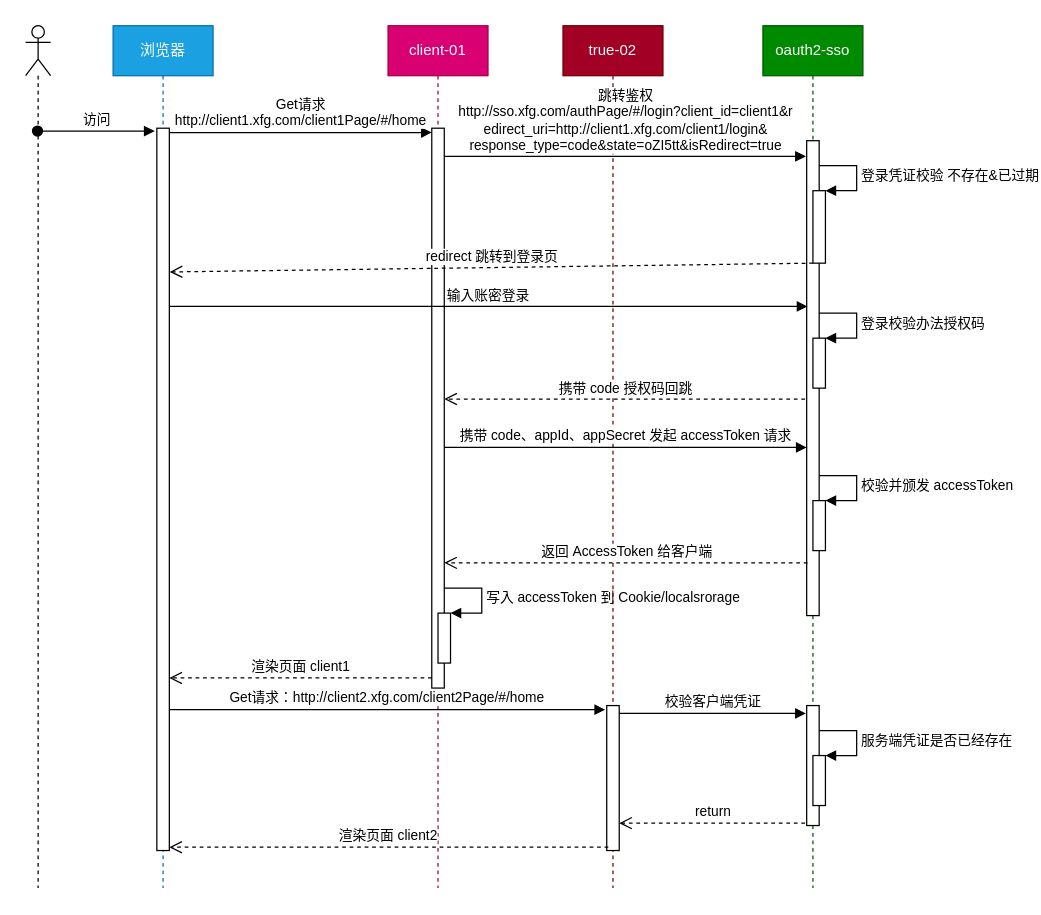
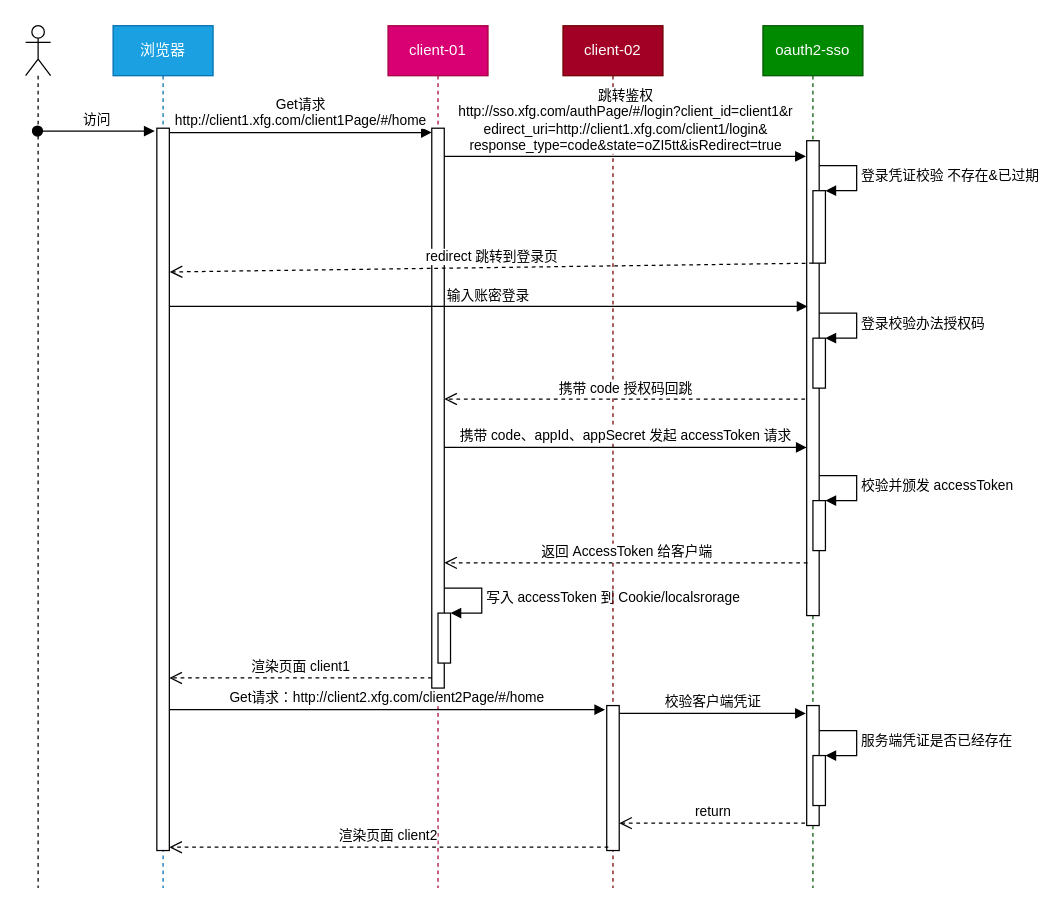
  <mxCell id="0" />
  <mxCell id="1" parent="0" />
  <mxCell id="2" value="" style="shape=umlLifeline;participant=umlActor;perimeter=lifelinePerimeter;whiteSpace=wrap;html=1;container=1;collapsible=0;recursiveResize=0;verticalAlign=top;spacingTop=36;outlineConnect=0;" vertex="1" parent="1"><mxGeometry x="20" y="20" width="20" height="690" as="geometry" /></mxCell>
  <mxCell id="3" value="浏览器" style="shape=umlLifeline;perimeter=lifelinePerimeter;whiteSpace=wrap;html=1;container=1;collapsible=0;recursiveResize=0;outlineConnect=0;fillColor=#1ba1e2;fontColor=#ffffff;strokeColor=#006EAF;" vertex="1" parent="1"><mxGeometry x="90" y="20" width="80" height="690" as="geometry" /></mxCell>
  <mxCell id="4" value="" style="html=1;points=[];perimeter=orthogonalPerimeter;" vertex="1" parent="3"><mxGeometry x="35" y="82" width="10" height="578" as="geometry" /></mxCell>
  <mxCell id="5" value="client-01" style="shape=umlLifeline;perimeter=lifelinePerimeter;whiteSpace=wrap;html=1;container=1;collapsible=0;recursiveResize=0;outlineConnect=0;fillColor=#d80073;fontColor=#ffffff;strokeColor=#A50040;" vertex="1" parent="1"><mxGeometry x="310" y="20" width="80" height="690" as="geometry" /></mxCell>
  <mxCell id="6" value="" style="html=1;points=[];perimeter=orthogonalPerimeter;" vertex="1" parent="5"><mxGeometry x="35" y="82" width="10" height="448" as="geometry" /></mxCell>
  <mxCell id="7" value="" style="html=1;points=[];perimeter=orthogonalPerimeter;" vertex="1" parent="5"><mxGeometry x="40" y="470" width="10" height="40" as="geometry" /></mxCell>
  <mxCell id="8" value="写入 accessToken 到 Cookie/localsrorage" style="edgeStyle=orthogonalEdgeStyle;html=1;align=left;spacingLeft=2;endArrow=block;rounded=0;entryX=1;entryY=0;" edge="1" target="7" parent="5"><mxGeometry relative="1" as="geometry"><mxPoint x="45" y="450" as="sourcePoint" /><Array as="points"><mxPoint x="75" y="450" /></Array></mxGeometry></mxCell>
- <mxCell id="9" value="true-02" style="shape=umlLifeline;perimeter=lifelinePerimeter;whiteSpace=wrap;html=1;container=1;collapsible=0;recursiveResize=0;outlineConnect=0;fillColor=#a20025;fontColor=#ffffff;strokeColor=#6F0000;" vertex="1" parent="1"><mxGeometry x="450" y="20" width="80" height="690" as="geometry" /></mxCell>
+ <mxCell id="9" value="client-02" style="shape=umlLifeline;perimeter=lifelinePerimeter;whiteSpace=wrap;html=1;container=1;collapsible=0;recursiveResize=0;outlineConnect=0;fillColor=#a20025;fontColor=#ffffff;strokeColor=#6F0000;" vertex="1" parent="1"><mxGeometry x="450" y="20" width="80" height="690" as="geometry" /></mxCell>
  <mxCell id="10" value="" style="html=1;points=[];perimeter=orthogonalPerimeter;" vertex="1" parent="9"><mxGeometry x="35" y="544" width="10" height="116" as="geometry" /></mxCell>
  <mxCell id="11" value="oauth2-sso" style="shape=umlLifeline;perimeter=lifelinePerimeter;whiteSpace=wrap;html=1;container=1;collapsible=0;recursiveResize=0;outlineConnect=0;fillColor=#008a00;strokeColor=#005700;fontColor=#ffffff;" vertex="1" parent="1"><mxGeometry x="610" y="20" width="80" height="690" as="geometry" /></mxCell>
  <mxCell id="12" value="" style="html=1;points=[];perimeter=orthogonalPerimeter;" vertex="1" parent="11"><mxGeometry x="35" y="92" width="10" height="380" as="geometry" /></mxCell>
  <mxCell id="13" value="" style="html=1;points=[];perimeter=orthogonalPerimeter;" vertex="1" parent="11"><mxGeometry x="40" y="132" width="10" height="58" as="geometry" /></mxCell>
  <mxCell id="14" value="登录凭证校验 不存在&amp;amp;已过期" style="edgeStyle=orthogonalEdgeStyle;html=1;align=left;spacingLeft=2;endArrow=block;rounded=0;entryX=1;entryY=0;" edge="1" target="13" parent="11"><mxGeometry relative="1" as="geometry"><mxPoint x="45" y="112" as="sourcePoint" /><Array as="points"><mxPoint x="75" y="112" /></Array></mxGeometry></mxCell>
  <mxCell id="15" value="" style="html=1;points=[];perimeter=orthogonalPerimeter;" vertex="1" parent="11"><mxGeometry x="40" y="250" width="10" height="40" as="geometry" /></mxCell>
  <mxCell id="16" value="登录校验办法授权码" style="edgeStyle=orthogonalEdgeStyle;html=1;align=left;spacingLeft=2;endArrow=block;rounded=0;entryX=1;entryY=0;" edge="1" target="15" parent="11"><mxGeometry relative="1" as="geometry"><mxPoint x="45" y="230" as="sourcePoint" /><Array as="points"><mxPoint x="75" y="230" /></Array></mxGeometry></mxCell>
  <mxCell id="17" value="" style="html=1;points=[];perimeter=orthogonalPerimeter;" vertex="1" parent="11"><mxGeometry x="40" y="380" width="10" height="40" as="geometry" /></mxCell>
  <mxCell id="18" value="校验并颁发 accessToken" style="edgeStyle=orthogonalEdgeStyle;html=1;align=left;spacingLeft=2;endArrow=block;rounded=0;entryX=1;entryY=0;" edge="1" target="17" parent="11"><mxGeometry relative="1" as="geometry"><mxPoint x="45" y="360" as="sourcePoint" /><Array as="points"><mxPoint x="75" y="360" /></Array></mxGeometry></mxCell>
  <mxCell id="19" value="" style="html=1;points=[];perimeter=orthogonalPerimeter;" vertex="1" parent="11"><mxGeometry x="35" y="544" width="10" height="96" as="geometry" /></mxCell>
  <mxCell id="20" value="" style="html=1;points=[];perimeter=orthogonalPerimeter;" vertex="1" parent="11"><mxGeometry x="40" y="584" width="10" height="40" as="geometry" /></mxCell>
  <mxCell id="21" value="服务端凭证是否已经存在" style="edgeStyle=orthogonalEdgeStyle;html=1;align=left;spacingLeft=2;endArrow=block;rounded=0;entryX=1;entryY=0;" edge="1" target="20" parent="11"><mxGeometry relative="1" as="geometry"><mxPoint x="45" y="564" as="sourcePoint" /><Array as="points"><mxPoint x="75" y="564" /></Array></mxGeometry></mxCell>
  <mxCell id="22" value="Get请求&lt;br&gt;http://client1.xfg.com/client1Page/#/home" style="html=1;verticalAlign=bottom;endArrow=block;rounded=0;exitX=1.04;exitY=0.006;exitDx=0;exitDy=0;exitPerimeter=0;" edge="1" parent="1" source="4" target="6"><mxGeometry width="80" relative="1" as="geometry"><mxPoint x="330" y="282" as="sourcePoint" /><mxPoint x="410" y="282" as="targetPoint" /></mxGeometry></mxCell>
  <mxCell id="23" value="跳转鉴权&lt;br&gt;http://sso.xfg.com/authPage/#/login?client_id=client1&amp;amp;r&lt;br&gt;edirect_uri=http://client1.xfg.com/client1/login&amp;amp;&lt;br&gt;response_type=code&amp;amp;state=oZI5tt&amp;amp;isRedirect=true" style="html=1;verticalAlign=bottom;endArrow=block;rounded=0;entryX=-0.065;entryY=0.033;entryDx=0;entryDy=0;entryPerimeter=0;" edge="1" parent="1" source="6" target="12"><mxGeometry width="80" relative="1" as="geometry"><mxPoint x="380" y="242" as="sourcePoint" /><mxPoint x="460" y="242" as="targetPoint" /></mxGeometry></mxCell>
  <mxCell id="24" value="redirect 跳转到登录页" style="html=1;verticalAlign=bottom;endArrow=open;dashed=1;endSize=8;rounded=0;entryX=1.032;entryY=0.199;entryDx=0;entryDy=0;entryPerimeter=0;" edge="1" parent="1" source="13" target="4"><mxGeometry relative="1" as="geometry"><mxPoint x="490" y="230" as="sourcePoint" /><mxPoint x="140" y="210" as="targetPoint" /></mxGeometry></mxCell>
  <mxCell id="25" value="输入账密登录" style="html=1;verticalAlign=bottom;endArrow=block;rounded=0;entryX=0.065;entryY=0.349;entryDx=0;entryDy=0;entryPerimeter=0;" edge="1" parent="1" source="4" target="12"><mxGeometry width="80" relative="1" as="geometry"><mxPoint x="400" y="270" as="sourcePoint" /><mxPoint x="480" y="270" as="targetPoint" /></mxGeometry></mxCell>
  <mxCell id="26" value="携带 code 授权码回跳" style="html=1;verticalAlign=bottom;endArrow=open;dashed=1;endSize=8;rounded=0;exitX=-0.129;exitY=0.544;exitDx=0;exitDy=0;exitPerimeter=0;" edge="1" parent="1" source="12" target="6"><mxGeometry relative="1" as="geometry"><mxPoint x="480" y="350" as="sourcePoint" /><mxPoint x="410" y="350" as="targetPoint" /></mxGeometry></mxCell>
  <mxCell id="27" value="携带 code、appId、appSecret 发起 accessToken 请求" style="html=1;verticalAlign=bottom;endArrow=block;rounded=0;entryX=0;entryY=0.646;entryDx=0;entryDy=0;entryPerimeter=0;" edge="1" parent="1" source="6" target="12"><mxGeometry width="80" relative="1" as="geometry"><mxPoint x="420" y="390" as="sourcePoint" /><mxPoint x="480" y="400" as="targetPoint" /></mxGeometry></mxCell>
  <mxCell id="28" value="返回 AccessToken 给客户端" style="html=1;verticalAlign=bottom;endArrow=open;dashed=1;endSize=8;rounded=0;exitX=0.065;exitY=0.889;exitDx=0;exitDy=0;exitPerimeter=0;" edge="1" parent="1" source="12" target="6"><mxGeometry relative="1" as="geometry"><mxPoint x="480" y="470" as="sourcePoint" /><mxPoint x="400" y="470" as="targetPoint" /></mxGeometry></mxCell>
  <mxCell id="29" value="渲染页面 client1" style="html=1;verticalAlign=bottom;endArrow=open;dashed=1;endSize=8;rounded=0;exitX=0;exitY=0.982;exitDx=0;exitDy=0;exitPerimeter=0;" edge="1" parent="1" source="6" target="4"><mxGeometry relative="1" as="geometry"><mxPoint x="480" y="540" as="sourcePoint" /><mxPoint x="400" y="540" as="targetPoint" /></mxGeometry></mxCell>
  <mxCell id="30" value="Get请求：http://client2.xfg.com/client2Page/#/home" style="html=1;verticalAlign=bottom;endArrow=block;rounded=0;entryX=-0.129;entryY=0.028;entryDx=0;entryDy=0;entryPerimeter=0;" edge="1" parent="1" source="4" target="10"><mxGeometry width="80" relative="1" as="geometry"><mxPoint x="400" y="600" as="sourcePoint" /><mxPoint x="480" y="600" as="targetPoint" /></mxGeometry></mxCell>
  <mxCell id="31" value="校验客户端凭证" style="html=1;verticalAlign=bottom;endArrow=block;rounded=0;entryX=-0.065;entryY=0.066;entryDx=0;entryDy=0;entryPerimeter=0;" edge="1" parent="1" source="10" target="19"><mxGeometry width="80" relative="1" as="geometry"><mxPoint x="400" y="640" as="sourcePoint" /><mxPoint x="480" y="640" as="targetPoint" /></mxGeometry></mxCell>
  <mxCell id="32" value="return" style="html=1;verticalAlign=bottom;endArrow=open;dashed=1;endSize=8;rounded=0;exitX=-0.129;exitY=0.98;exitDx=0;exitDy=0;exitPerimeter=0;" edge="1" parent="1" source="19" target="10"><mxGeometry relative="1" as="geometry"><mxPoint x="480" y="690" as="sourcePoint" /><mxPoint x="400" y="690" as="targetPoint" /></mxGeometry></mxCell>
  <mxCell id="33" value="渲染页面 client2" style="html=1;verticalAlign=bottom;endArrow=open;dashed=1;endSize=8;rounded=0;exitX=0.129;exitY=0.977;exitDx=0;exitDy=0;exitPerimeter=0;" edge="1" parent="1" source="10" target="4"><mxGeometry relative="1" as="geometry"><mxPoint x="480" y="690" as="sourcePoint" /><mxPoint x="400" y="690" as="targetPoint" /></mxGeometry></mxCell>
  <mxCell id="34" value="访问" style="html=1;verticalAlign=bottom;startArrow=oval;startFill=1;endArrow=block;startSize=8;rounded=0;entryX=-0.175;entryY=0.004;entryDx=0;entryDy=0;entryPerimeter=0;" edge="1" parent="1" source="2" target="4"><mxGeometry width="60" relative="1" as="geometry"><mxPoint x="380" y="160" as="sourcePoint" /><mxPoint x="440" y="160" as="targetPoint" /></mxGeometry></mxCell>
